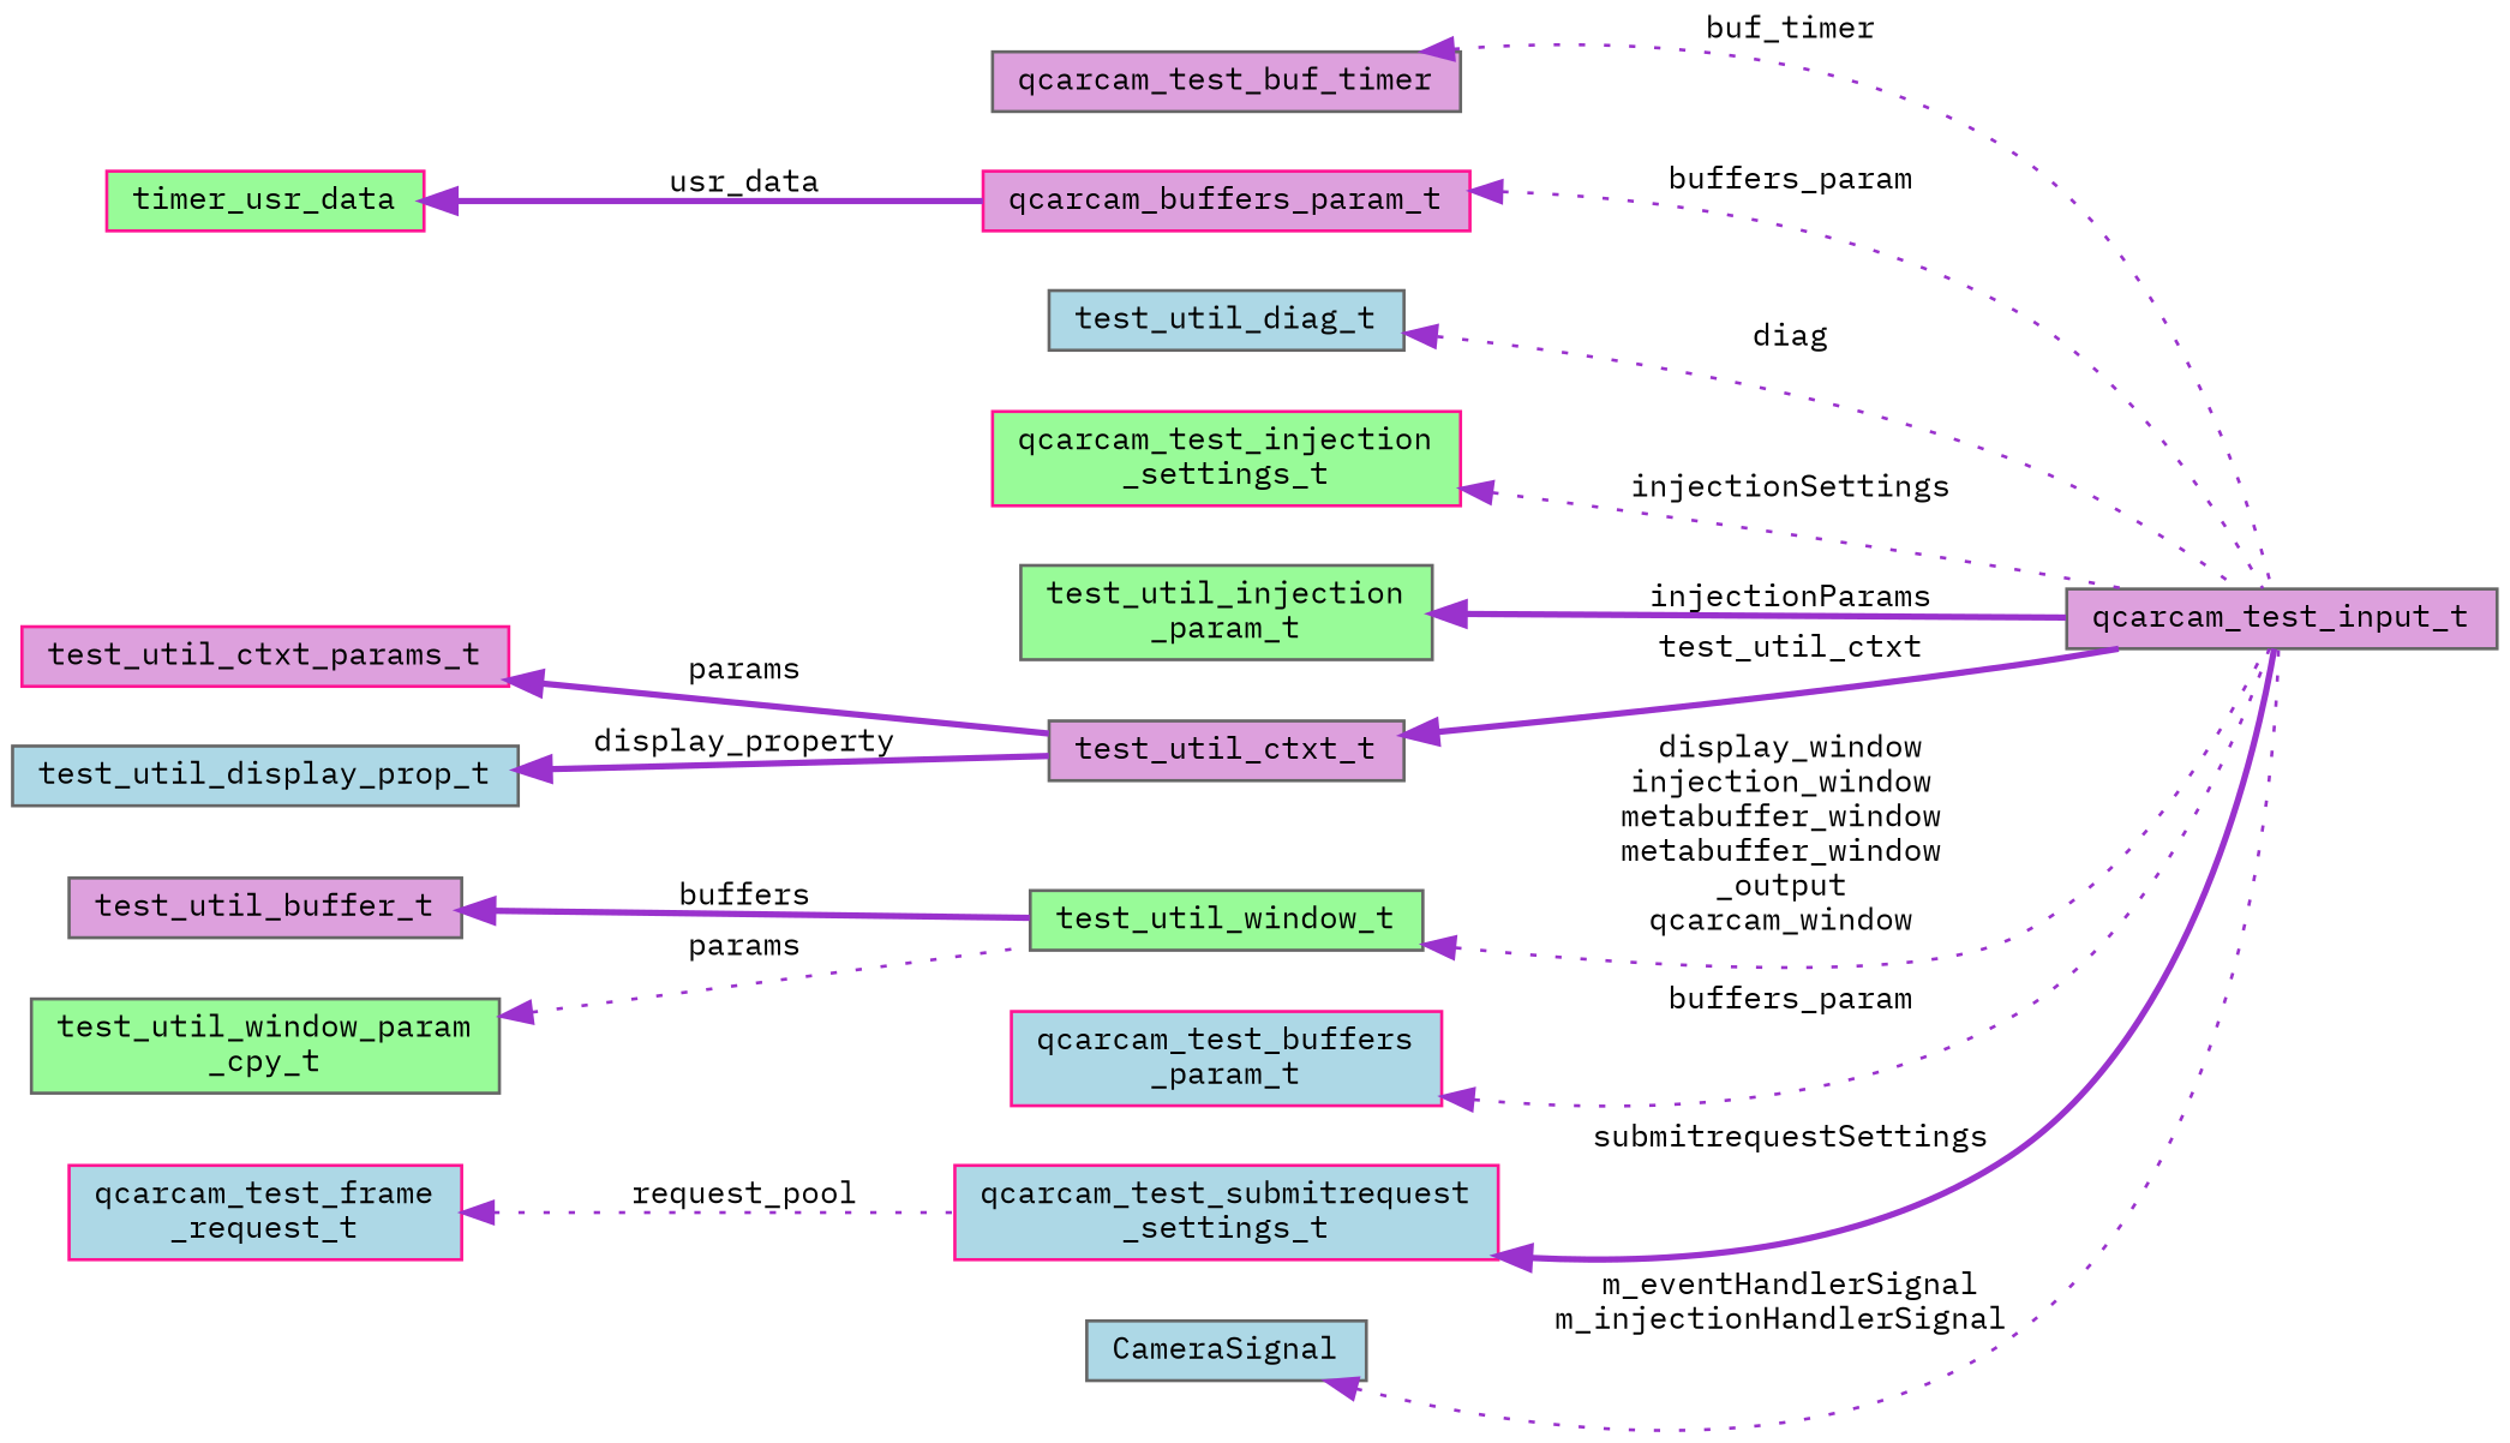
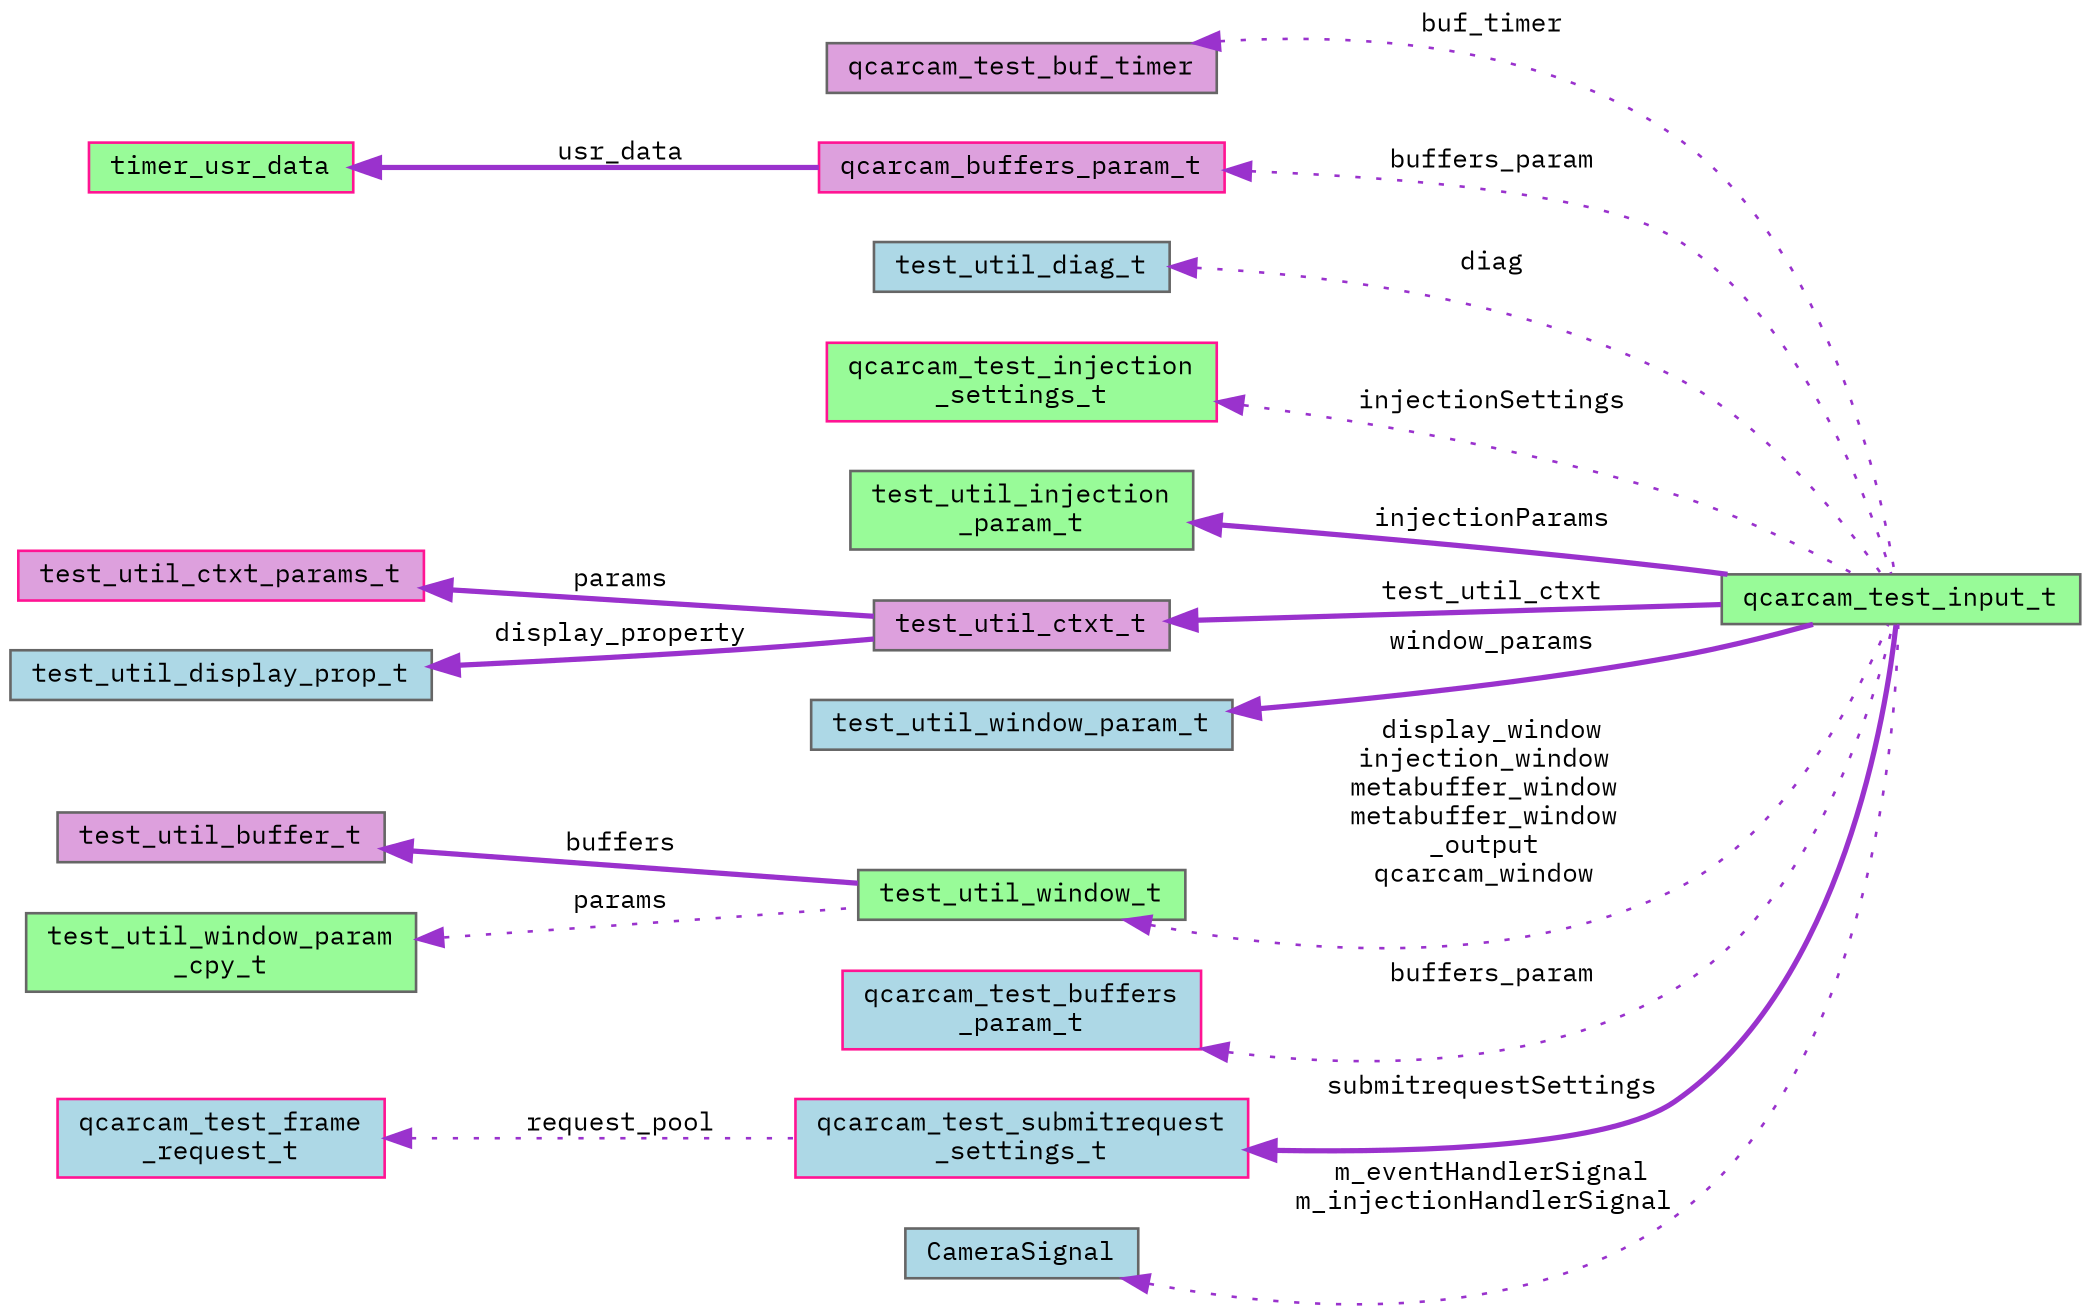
  digraph {
    fontname="IBM Plex Mono"
    rankdir=LR
    node [color=gray40 fillcolor=lightblue fontname="IBM Plex Mono" fontsize=10 shape=record style=filled]
    edge [color=darkorchid3 dir=back fontname="IBM Plex Mono" fontsize=10 labelfontname=Helvetica labelfontsize=10 style=dotted]
-   n1 [fillcolor=plum fontcolor=black height=0.2 label=qcarcam_test_input_t width=0.4]
+   n1 [fillcolor=palegreen fontcolor=black height=0.2 label=qcarcam_test_input_t width=0.4]
    n2 [fillcolor=plum height=0.2 label=qcarcam_test_buf_timer width=0.4]
    n3 [color=deeppink fillcolor=palegreen height=0.2 label=timer_usr_data width=0.4]
    n4 [color=deeppink fillcolor=plum height=0.2 label=qcarcam_buffers_param_t width=0.4]
    n5 [height=0.2 label=test_util_diag_t width=0.4]
    n6 [color=deeppink fillcolor=palegreen height=0.2 label="qcarcam_test_injection\l_settings_t" width=0.4]
    n7 [fillcolor=palegreen height=0.2 label="test_util_injection\l_param_t" width=0.4]
    n8 [fillcolor=plum height=0.2 label=test_util_ctxt_t width=0.4]
    n9 [color=deeppink fillcolor=plum height=0.2 label=test_util_ctxt_params_t width=0.4]
    n10 [height=0.2 label=test_util_display_prop_t width=0.4]
+   n11 [height=0.2 label=test_util_window_param_t width=0.4]
    n12 [fillcolor=palegreen height=0.2 label=test_util_window_t width=0.4]
    n13 [fillcolor=plum height=0.2 label=test_util_buffer_t width=0.4]
    n14 [fillcolor=palegreen height=0.2 label="test_util_window_param\l_cpy_t" width=0.4]
    n15 [color=deeppink height=0.2 label="qcarcam_test_buffers\l_param_t" width=0.4]
    n16 [color=deeppink height=0.2 label="qcarcam_test_submitrequest\l_settings_t" width=0.4]
    n17 [color=deeppink height=0.2 label="qcarcam_test_frame\l_request_t" width=0.4]
    n18 [height=0.2 label=CameraSignal width=0.4]
    n2 -> n1 [label=" buf_timer"]
    n3 -> n4 [label=" usr_data" style=bold]
    n4 -> n1 [label=" buffers_param"]
    n5 -> n1 [label=" diag"]
    n6 -> n1 [label=" injectionSettings"]
    n7 -> n1 [label=" injectionParams" style=bold]
    n8 -> n1 [label=" test_util_ctxt" style=bold]
    n9 -> n8 [label=" params" style=bold]
    n10 -> n8 [label=" display_property" style=bold]
+   n11 -> n1 [label=" window_params" style=bold]
    n12 -> n1 [label=" display_window\ninjection_window\nmetabuffer_window\nmetabuffer_window\l_output\nqcarcam_window"]
    n13 -> n12 [label=" buffers" style=bold]
    n14 -> n12 [label=" params"]
    n15 -> n1 [label=" buffers_param"]
    n16 -> n1 [label=" submitrequestSettings" style=bold]
    n17 -> n16 [label=" request_pool"]
    n18 -> n1 [label=" m_eventHandlerSignal\nm_injectionHandlerSignal"]
  }
